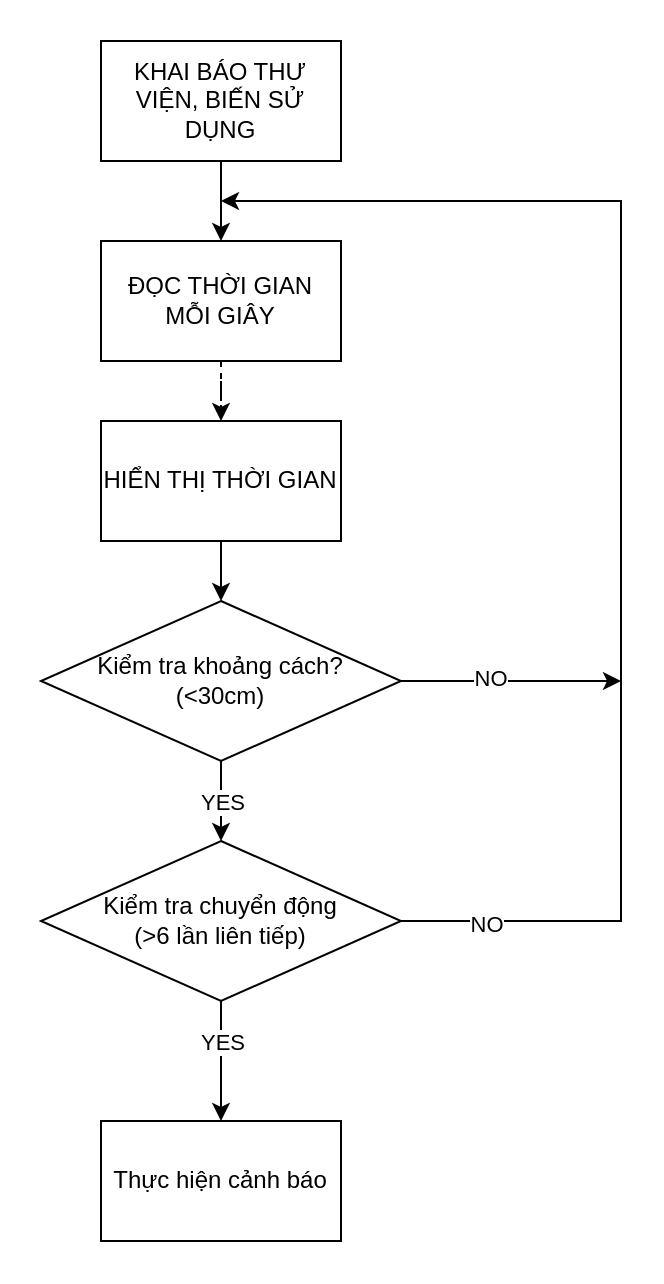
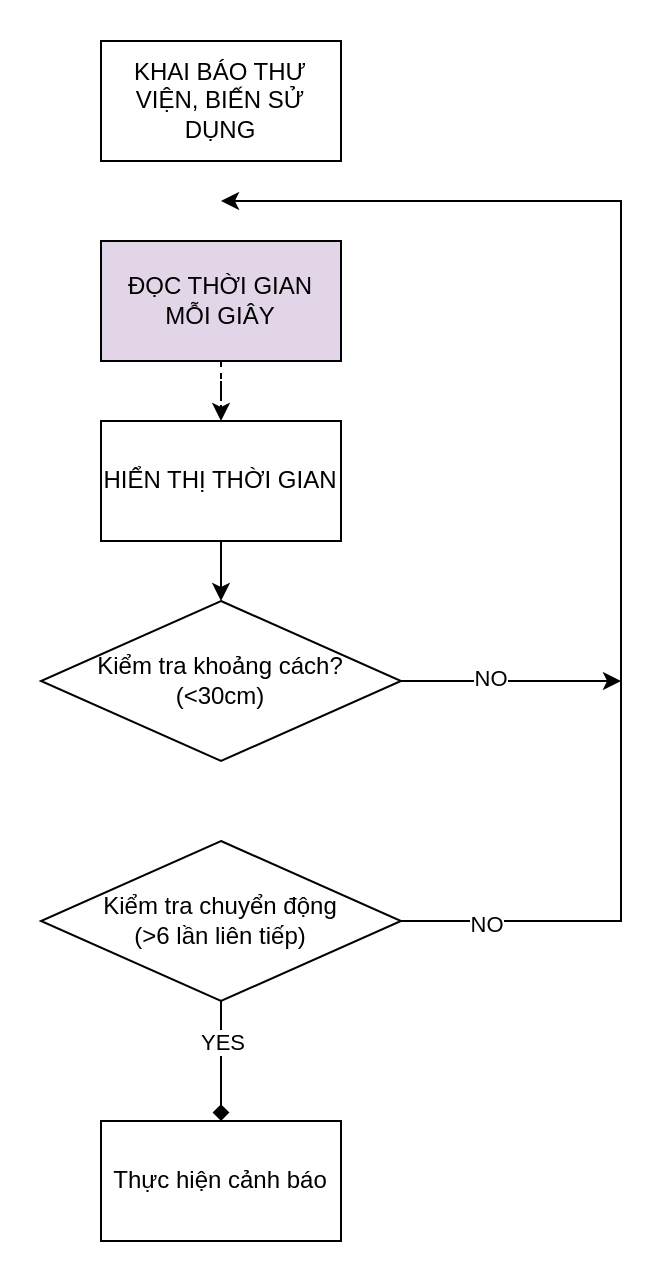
  <mxCell id="0" />
  <mxCell id="1" parent="0" />
- <mxCell id="2" value="" style="edgeStyle=orthogonalEdgeStyle;rounded=0;orthogonalLoop=1;jettySize=auto;html=1;" edge="1" parent="1" source="3" target="5"><mxGeometry relative="1" as="geometry" /></mxCell>
  <mxCell id="3" value="KHAI BÁO THƯ VIỆN, BIẾN SỬ DỤNG" style="whiteSpace=wrap;html=1;" vertex="1" parent="1"><mxGeometry x="50" y="20" width="120" height="60" as="geometry" /></mxCell>
  <mxCell id="4" value="" style="edgeStyle=orthogonalEdgeStyle;rounded=0;orthogonalLoop=1;jettySize=auto;html=1;dashed=1;" edge="1" parent="1" source="5" target="7"><mxGeometry relative="1" as="geometry" /></mxCell>
- <mxCell id="5" value="ĐỌC THỜI GIAN MỖI GIÂY" style="whiteSpace=wrap;html=1;" vertex="1" parent="1"><mxGeometry x="50" y="120" width="120" height="60" as="geometry" /></mxCell>
+ <mxCell id="5" value="ĐỌC THỜI GIAN MỖI GIÂY" style="whiteSpace=wrap;html=1;fillColor=#e1d5e7;" vertex="1" parent="1"><mxGeometry x="50" y="120" width="120" height="60" as="geometry" /></mxCell>
  <mxCell id="6" value="" style="edgeStyle=orthogonalEdgeStyle;rounded=0;orthogonalLoop=1;jettySize=auto;html=1;" edge="1" parent="1" source="7" target="10"><mxGeometry relative="1" as="geometry" /></mxCell>
  <mxCell id="7" value="HIỂN THỊ THỜI GIAN" style="whiteSpace=wrap;html=1;" vertex="1" parent="1"><mxGeometry x="50" y="210" width="120" height="60" as="geometry" /></mxCell>
- <mxCell id="8" value="" style="edgeStyle=orthogonalEdgeStyle;rounded=0;orthogonalLoop=1;jettySize=auto;html=1;" edge="1" parent="1" source="10" target="13"><mxGeometry relative="1" as="geometry" /></mxCell>
- <mxCell id="9" value="YES" style="edgeLabel;html=1;align=center;verticalAlign=middle;resizable=0;points=[];" vertex="1" connectable="0" parent="8"><mxGeometry x="-0.68" y="2" relative="1" as="geometry"><mxPoint x="-2" y="14" as="offset" /></mxGeometry></mxCell>
  <mxCell id="10" value="Kiểm tra khoảng cách?&lt;div&gt;(&amp;lt;30cm)&lt;/div&gt;" style="rhombus;whiteSpace=wrap;html=1;" vertex="1" parent="1"><mxGeometry x="20" y="300" width="180" height="80" as="geometry" /></mxCell>
- <mxCell id="11" value="" style="edgeStyle=orthogonalEdgeStyle;rounded=0;orthogonalLoop=1;jettySize=auto;html=1;" edge="1" parent="1" source="13" target="14"><mxGeometry relative="1" as="geometry" /></mxCell>
+ <mxCell id="11" value="" style="edgeStyle=orthogonalEdgeStyle;rounded=0;orthogonalLoop=1;jettySize=auto;html=1;endArrow=diamond;" edge="1" parent="1" source="13" target="14"><mxGeometry relative="1" as="geometry" /></mxCell>
  <mxCell id="12" value="YES" style="edgeLabel;html=1;align=center;verticalAlign=middle;resizable=0;points=[];" vertex="1" connectable="0" parent="11"><mxGeometry x="-0.333" relative="1" as="geometry"><mxPoint as="offset" /></mxGeometry></mxCell>
  <mxCell id="13" value="Kiểm tra chuyển động&lt;div&gt;(&amp;gt;6 lần liên tiếp)&lt;/div&gt;" style="rhombus;whiteSpace=wrap;html=1;" vertex="1" parent="1"><mxGeometry x="20" y="420" width="180" height="80" as="geometry" /></mxCell>
  <mxCell id="14" value="Thực hiện cảnh báo" style="whiteSpace=wrap;html=1;" vertex="1" parent="1"><mxGeometry x="50" y="560" width="120" height="60" as="geometry" /></mxCell>
  <mxCell id="15" value="" style="endArrow=classic;html=1;rounded=0;exitX=1;exitY=0.5;exitDx=0;exitDy=0;" edge="1" parent="1" source="13"><mxGeometry width="50" height="50" relative="1" as="geometry"><mxPoint x="210" y="390" as="sourcePoint" /><mxPoint x="110" y="100" as="targetPoint" /><Array as="points"><mxPoint x="310" y="460" /><mxPoint x="310" y="100" /></Array></mxGeometry></mxCell>
  <mxCell id="16" value="NO" style="edgeLabel;html=1;align=center;verticalAlign=middle;resizable=0;points=[];" vertex="1" connectable="0" parent="15"><mxGeometry x="-0.874" y="-1" relative="1" as="geometry"><mxPoint as="offset" /></mxGeometry></mxCell>
  <mxCell id="17" value="" style="endArrow=classic;html=1;rounded=0;exitX=1;exitY=0.5;exitDx=0;exitDy=0;" edge="1" parent="1" source="10"><mxGeometry width="50" height="50" relative="1" as="geometry"><mxPoint x="150" y="290" as="sourcePoint" /><mxPoint x="310" y="340" as="targetPoint" /></mxGeometry></mxCell>
  <mxCell id="18" value="NO" style="edgeLabel;html=1;align=center;verticalAlign=middle;resizable=0;points=[];" vertex="1" connectable="0" parent="17"><mxGeometry x="-0.2" y="2" relative="1" as="geometry"><mxPoint as="offset" /></mxGeometry></mxCell>
